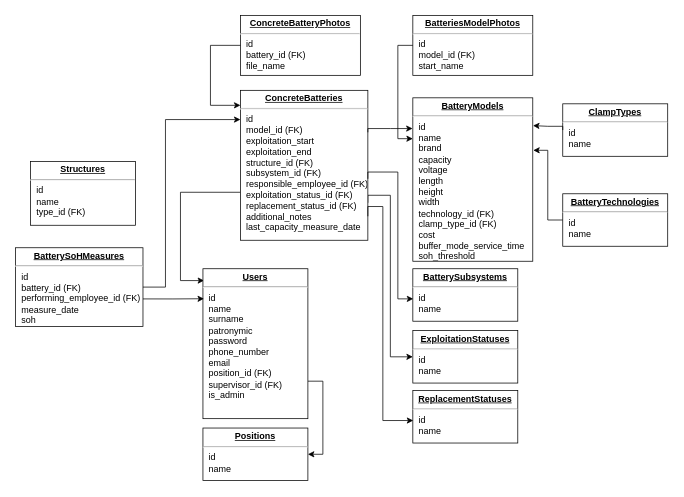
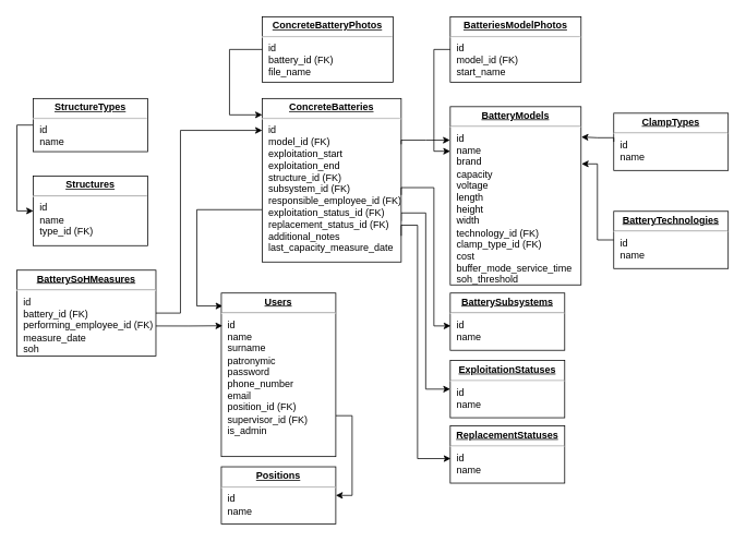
  <mxCell id="0" />
  <mxCell id="1" parent="0" />
  <mxCell id="2" value="&lt;p style=&quot;margin: 0px ; margin-top: 4px ; text-align: center ; text-decoration: underline&quot;&gt;&lt;b&gt;Structures&lt;/b&gt;&lt;/p&gt;&lt;hr&gt;&lt;p style=&quot;margin: 0px ; margin-left: 8px&quot;&gt;id&lt;br&gt;name&lt;/p&gt;&lt;p style=&quot;margin: 0px ; margin-left: 8px&quot;&gt;type_id (FK)&lt;/p&gt;&lt;p style=&quot;margin: 0px ; margin-left: 8px&quot;&gt;&lt;br&gt;&lt;/p&gt;" style="verticalAlign=top;align=left;overflow=fill;fontSize=12;fontFamily=Helvetica;html=1;rounded=0;shadow=0;comic=0;labelBackgroundColor=none;strokeWidth=1" parent="1" vertex="1"><mxGeometry x="40" y="215" width="140" height="85" as="geometry" /></mxCell>
  <mxCell id="3" value="&lt;p style=&quot;margin: 0px ; margin-top: 4px ; text-align: center ; text-decoration: underline&quot;&gt;&lt;b&gt;BatterySoHMeasures&lt;/b&gt;&lt;/p&gt;&lt;hr&gt;&lt;p style=&quot;margin: 0px ; margin-left: 8px&quot;&gt;id&lt;/p&gt;&lt;p style=&quot;margin: 0px ; margin-left: 8px&quot;&gt;battery_id (FK)&lt;br&gt;performing_employee_id (FK)&lt;/p&gt;&lt;p style=&quot;margin: 0px ; margin-left: 8px&quot;&gt;measure_date&amp;nbsp;&lt;/p&gt;&lt;p style=&quot;margin: 0px ; margin-left: 8px&quot;&gt;soh&lt;/p&gt;&lt;p style=&quot;margin: 0px ; margin-left: 8px&quot;&gt;&lt;br&gt;&lt;/p&gt;" style="verticalAlign=top;align=left;overflow=fill;fontSize=12;fontFamily=Helvetica;html=1;rounded=0;shadow=0;comic=0;labelBackgroundColor=none;strokeWidth=1;points=[[0,0,0,0,0],[0,0.25,0,0,0],[0,0.5,0,0,0],[0,0.75,0,0,0],[0,1,0,0,0],[0.25,0,0,0,0],[0.25,1,0,0,0],[0.5,0,0,0,0],[0.5,1,0,0,0],[0.75,0,0,0,0],[0.75,1,0,0,0],[1,0,0,0,0],[1,0.25,0,0,0],[1,0.5,0,0,0],[1,0.65,0,0,0],[1,1,0,0,0]];" parent="1" vertex="1"><mxGeometry x="20" y="330" width="170" height="105" as="geometry" /></mxCell>
+ <mxCell id="4" style="edgeStyle=orthogonalEdgeStyle;rounded=0;orthogonalLoop=1;jettySize=auto;html=1;exitX=0;exitY=0.5;exitDx=0;exitDy=0;entryX=0;entryY=0.5;entryDx=0;entryDy=0;" parent="1" source="5" target="2" edge="1"><mxGeometry relative="1" as="geometry" /></mxCell>
+ <mxCell id="5" value="&lt;p style=&quot;margin: 0px ; margin-top: 4px ; text-align: center ; text-decoration: underline&quot;&gt;&lt;b&gt;StructureTypes&lt;/b&gt;&lt;/p&gt;&lt;hr&gt;&lt;p style=&quot;margin: 0px ; margin-left: 8px&quot;&gt;id&lt;br&gt;name&lt;br&gt;&lt;/p&gt;" style="verticalAlign=top;align=left;overflow=fill;fontSize=12;fontFamily=Helvetica;html=1;rounded=0;shadow=0;comic=0;labelBackgroundColor=none;strokeWidth=1" parent="1" vertex="1"><mxGeometry x="40" y="120" width="140" height="65" as="geometry" /></mxCell>
  <mxCell id="6" value="&lt;p style=&quot;margin: 0px ; margin-top: 4px ; text-align: center ; text-decoration: underline&quot;&gt;&lt;b&gt;BatteryTechnologies&lt;/b&gt;&lt;/p&gt;&lt;hr&gt;&lt;p style=&quot;margin: 0px ; margin-left: 8px&quot;&gt;id&lt;br&gt;name&lt;br&gt;&lt;/p&gt;" style="verticalAlign=top;align=left;overflow=fill;fontSize=12;fontFamily=Helvetica;html=1;rounded=0;shadow=0;comic=0;labelBackgroundColor=none;strokeWidth=1" parent="1" vertex="1"><mxGeometry x="750" y="258" width="140" height="70" as="geometry" /></mxCell>
  <mxCell id="7" value="&lt;p style=&quot;margin: 0px ; margin-top: 4px ; text-align: center ; text-decoration: underline&quot;&gt;&lt;b&gt;BatteryModels&lt;/b&gt;&lt;/p&gt;&lt;hr&gt;&lt;p style=&quot;margin: 0px ; margin-left: 8px&quot;&gt;id&lt;/p&gt;&lt;p style=&quot;margin: 0px ; margin-left: 8px&quot;&gt;name&lt;/p&gt;&lt;p style=&quot;margin: 0px ; margin-left: 8px&quot;&gt;brand&lt;/p&gt;&lt;p style=&quot;margin: 0px ; margin-left: 8px&quot;&gt;capacity&lt;/p&gt;&lt;p style=&quot;margin: 0px ; margin-left: 8px&quot;&gt;voltage&lt;/p&gt;&lt;p style=&quot;margin: 0px ; margin-left: 8px&quot;&gt;length&lt;/p&gt;&lt;p style=&quot;margin: 0px ; margin-left: 8px&quot;&gt;height&lt;/p&gt;&lt;p style=&quot;margin: 0px ; margin-left: 8px&quot;&gt;width&lt;/p&gt;&lt;p style=&quot;margin: 0px ; margin-left: 8px&quot;&gt;technology_id (FK)&lt;/p&gt;&lt;p style=&quot;margin: 0px ; margin-left: 8px&quot;&gt;clamp_type_id (FK)&lt;/p&gt;&lt;p style=&quot;margin: 0px ; margin-left: 8px&quot;&gt;cost&lt;/p&gt;&lt;p style=&quot;margin: 0px ; margin-left: 8px&quot;&gt;buffer_mode_service_time&lt;/p&gt;&lt;p style=&quot;margin: 0px ; margin-left: 8px&quot;&gt;soh_threshold&lt;/p&gt;" style="verticalAlign=top;align=left;overflow=fill;fontSize=12;fontFamily=Helvetica;html=1;rounded=0;shadow=0;comic=0;labelBackgroundColor=none;strokeWidth=1" parent="1" vertex="1"><mxGeometry x="550" y="130" width="160" height="218" as="geometry" /></mxCell>
  <mxCell id="8" value="&lt;p style=&quot;margin: 0px ; margin-top: 4px ; text-align: center ; text-decoration: underline&quot;&gt;&lt;b&gt;BatteriesModelPhotos&lt;/b&gt;&lt;/p&gt;&lt;hr&gt;&lt;p style=&quot;margin: 0px ; margin-left: 8px&quot;&gt;id&lt;br&gt;model_id (FK)&lt;br&gt;start_name&lt;/p&gt;" style="verticalAlign=top;align=left;overflow=fill;fontSize=12;fontFamily=Helvetica;html=1;rounded=0;shadow=0;comic=0;labelBackgroundColor=none;strokeWidth=1" parent="1" vertex="1"><mxGeometry x="550" y="20" width="160" height="80" as="geometry" /></mxCell>
  <mxCell id="9" value="&lt;p style=&quot;margin: 0px ; margin-top: 4px ; text-align: center ; text-decoration: underline&quot;&gt;&lt;b&gt;BatterySubsystems&lt;/b&gt;&lt;/p&gt;&lt;hr&gt;&lt;p style=&quot;margin: 0px ; margin-left: 8px&quot;&gt;id&lt;/p&gt;&lt;p style=&quot;margin: 0px ; margin-left: 8px&quot;&gt;name&lt;/p&gt;" style="verticalAlign=top;align=left;overflow=fill;fontSize=12;fontFamily=Helvetica;html=1;rounded=0;shadow=0;comic=0;labelBackgroundColor=none;strokeWidth=1" parent="1" vertex="1"><mxGeometry x="550" y="358" width="140" height="70" as="geometry" /></mxCell>
  <mxCell id="10" value="&lt;p style=&quot;margin: 0px ; margin-top: 4px ; text-align: center ; text-decoration: underline&quot;&gt;&lt;b&gt;ClampTypes&lt;/b&gt;&lt;/p&gt;&lt;hr&gt;&lt;p style=&quot;margin: 0px ; margin-left: 8px&quot;&gt;id&amp;nbsp;&lt;/p&gt;&lt;p style=&quot;margin: 0px ; margin-left: 8px&quot;&gt;name&lt;/p&gt;" style="verticalAlign=top;align=left;overflow=fill;fontSize=12;fontFamily=Helvetica;html=1;rounded=0;shadow=0;comic=0;labelBackgroundColor=none;strokeWidth=1" parent="1" vertex="1"><mxGeometry x="750" y="138" width="140" height="70" as="geometry" /></mxCell>
  <mxCell id="11" style="edgeStyle=orthogonalEdgeStyle;rounded=0;orthogonalLoop=1;jettySize=auto;html=1;exitX=0;exitY=0.68;exitDx=0;exitDy=0;exitPerimeter=0;entryX=0.011;entryY=0.079;entryDx=0;entryDy=0;entryPerimeter=0;" parent="1" source="13" target="15" edge="1"><mxGeometry relative="1" as="geometry"><mxPoint x="250" y="380" as="targetPoint" /><Array as="points"><mxPoint x="240" y="256" /><mxPoint x="240" y="374" /></Array></mxGeometry></mxCell>
  <mxCell id="12" style="edgeStyle=orthogonalEdgeStyle;rounded=0;orthogonalLoop=1;jettySize=auto;html=1;exitX=1;exitY=0.75;exitDx=0;exitDy=0;exitPerimeter=0;entryX=0;entryY=0.5;entryDx=0;entryDy=0;" parent="1" source="13" target="16" edge="1"><mxGeometry relative="1" as="geometry"><Array as="points"><mxPoint x="490" y="260" /><mxPoint x="520" y="260" /><mxPoint x="520" y="476" /></Array></mxGeometry></mxCell>
  <mxCell id="13" value="&lt;p style=&quot;margin: 0px ; margin-top: 4px ; text-align: center ; text-decoration: underline&quot;&gt;&lt;b&gt;ConcreteBatteries&lt;/b&gt;&lt;/p&gt;&lt;hr&gt;&lt;p style=&quot;margin: 0px ; margin-left: 8px&quot;&gt;id&lt;/p&gt;&lt;p style=&quot;margin: 0px ; margin-left: 8px&quot;&gt;model_id (FK)&lt;/p&gt;&lt;p style=&quot;margin: 0px ; margin-left: 8px&quot;&gt;exploitation_start&lt;/p&gt;&lt;p style=&quot;margin: 0px ; margin-left: 8px&quot;&gt;exploitation_end&lt;/p&gt;&lt;p style=&quot;margin: 0px ; margin-left: 8px&quot;&gt;structure_id (FK)&lt;/p&gt;&lt;p style=&quot;margin: 0px ; margin-left: 8px&quot;&gt;subsystem_id (FK)&lt;/p&gt;&lt;p style=&quot;margin: 0px ; margin-left: 8px&quot;&gt;responsible_employee_id (FK)&lt;/p&gt;&lt;p style=&quot;margin: 0px ; margin-left: 8px&quot;&gt;exploitation_status_id (FK)&lt;/p&gt;&lt;p style=&quot;margin: 0px ; margin-left: 8px&quot;&gt;replacement_status_id (FK)&lt;/p&gt;&lt;p style=&quot;margin: 0px ; margin-left: 8px&quot;&gt;additional_notes&lt;br&gt;last_capacity_measure_date&lt;/p&gt;" style="verticalAlign=top;align=left;overflow=fill;fontSize=12;fontFamily=Helvetica;html=1;rounded=0;shadow=0;comic=0;labelBackgroundColor=none;strokeWidth=1;points=[[0,0.21,0,0,0],[0,0.54,0,0,0],[0,0.68,0,0,0],[0,0.84,0,0,0],[0,1,0,0,0],[0.25,1,0,0,0],[0.5,1,0,0,0],[0.75,1,0,0,0],[1,0,0,0,0],[1,0.19,0,0,0],[1,0.28,0,0,0],[1,0.51,0,0,0],[1,0.59,0,0,0],[1,0.75,0,0,0],[1,0.84,0,0,0],[1,1,0,0,0]];" parent="1" vertex="1"><mxGeometry x="320" y="120" width="170" height="200" as="geometry" /></mxCell>
  <mxCell id="14" style="edgeStyle=orthogonalEdgeStyle;rounded=0;orthogonalLoop=1;jettySize=auto;html=1;exitX=1;exitY=0.75;exitDx=0;exitDy=0;entryX=1;entryY=0.5;entryDx=0;entryDy=0;" parent="1" source="15" target="19" edge="1"><mxGeometry relative="1" as="geometry"><mxPoint x="500" y="382.5" as="targetPoint" /></mxGeometry></mxCell>
  <mxCell id="15" value="&lt;p style=&quot;margin: 0px ; margin-top: 4px ; text-align: center ; text-decoration: underline&quot;&gt;&lt;b&gt;Users&lt;/b&gt;&lt;/p&gt;&lt;hr&gt;&lt;p style=&quot;margin: 0px ; margin-left: 8px&quot;&gt;id&lt;br&gt;name&amp;nbsp;&lt;/p&gt;&lt;p style=&quot;margin: 0px ; margin-left: 8px&quot;&gt;surname&lt;/p&gt;&lt;p style=&quot;margin: 0px ; margin-left: 8px&quot;&gt;patronymic&lt;/p&gt;&lt;p style=&quot;margin: 0px ; margin-left: 8px&quot;&gt;&lt;span style=&quot;background-color: initial;&quot;&gt;password&lt;/span&gt;&lt;br&gt;&lt;/p&gt;&lt;p style=&quot;margin: 0px ; margin-left: 8px&quot;&gt;phone_number&lt;/p&gt;&lt;p style=&quot;margin: 0px ; margin-left: 8px&quot;&gt;email&lt;/p&gt;&lt;p style=&quot;margin: 0px ; margin-left: 8px&quot;&gt;position_id (FK)&lt;/p&gt;&lt;p style=&quot;margin: 0px ; margin-left: 8px&quot;&gt;supervisor_id (FK)&lt;/p&gt;&lt;p style=&quot;margin: 0px ; margin-left: 8px&quot;&gt;is_admin&lt;/p&gt;" style="verticalAlign=top;align=left;overflow=fill;fontSize=12;fontFamily=Helvetica;html=1;rounded=0;shadow=0;comic=0;labelBackgroundColor=none;strokeWidth=1" parent="1" vertex="1"><mxGeometry x="270" y="358" width="140" height="200" as="geometry" /></mxCell>
  <mxCell id="16" value="&lt;p style=&quot;margin: 0px ; margin-top: 4px ; text-align: center ; text-decoration: underline&quot;&gt;&lt;b&gt;ExploitationStatuses&lt;/b&gt;&lt;/p&gt;&lt;hr&gt;&lt;p style=&quot;margin: 0px ; margin-left: 8px&quot;&gt;id&lt;/p&gt;&lt;p style=&quot;margin: 0px ; margin-left: 8px&quot;&gt;name&lt;/p&gt;" style="verticalAlign=top;align=left;overflow=fill;fontSize=12;fontFamily=Helvetica;html=1;rounded=0;shadow=0;comic=0;labelBackgroundColor=none;strokeWidth=1" parent="1" vertex="1"><mxGeometry x="550" y="440.5" width="140" height="70" as="geometry" /></mxCell>
  <mxCell id="17" value="&lt;p style=&quot;margin: 0px ; margin-top: 4px ; text-align: center ; text-decoration: underline&quot;&gt;&lt;b&gt;ConcreteBatteryPhotos&lt;/b&gt;&lt;/p&gt;&lt;hr&gt;&lt;p style=&quot;margin: 0px ; margin-left: 8px&quot;&gt;id&lt;/p&gt;&lt;p style=&quot;margin: 0px ; margin-left: 8px&quot;&gt;battery_id (FK)&lt;/p&gt;&lt;p style=&quot;margin: 0px ; margin-left: 8px&quot;&gt;file_name&lt;/p&gt;" style="verticalAlign=top;align=left;overflow=fill;fontSize=12;fontFamily=Helvetica;html=1;rounded=0;shadow=0;comic=0;labelBackgroundColor=none;strokeWidth=1" parent="1" vertex="1"><mxGeometry x="320" y="20" width="160" height="80" as="geometry" /></mxCell>
  <mxCell id="18" value="&lt;p style=&quot;margin: 0px ; margin-top: 4px ; text-align: center ; text-decoration: underline&quot;&gt;&lt;b&gt;ReplacementStatuses&lt;/b&gt;&lt;/p&gt;&lt;hr&gt;&lt;p style=&quot;margin: 0px ; margin-left: 8px&quot;&gt;id&lt;/p&gt;&lt;p style=&quot;margin: 0px ; margin-left: 8px&quot;&gt;name&lt;/p&gt;" style="verticalAlign=top;align=left;overflow=fill;fontSize=12;fontFamily=Helvetica;html=1;rounded=0;shadow=0;comic=0;labelBackgroundColor=none;strokeWidth=1" parent="1" vertex="1"><mxGeometry x="550" y="520.5" width="140" height="70" as="geometry" /></mxCell>
  <mxCell id="19" value="&lt;p style=&quot;margin: 0px ; margin-top: 4px ; text-align: center ; text-decoration: underline&quot;&gt;&lt;b&gt;Positions&lt;/b&gt;&lt;/p&gt;&lt;hr&gt;&lt;p style=&quot;margin: 0px ; margin-left: 8px&quot;&gt;id&lt;/p&gt;&lt;p style=&quot;margin: 0px ; margin-left: 8px&quot;&gt;name&lt;/p&gt;" style="verticalAlign=top;align=left;overflow=fill;fontSize=12;fontFamily=Helvetica;html=1;rounded=0;shadow=0;comic=0;labelBackgroundColor=none;strokeWidth=1" parent="1" vertex="1"><mxGeometry x="270" y="570.5" width="140" height="70" as="geometry" /></mxCell>
  <mxCell id="20" style="edgeStyle=orthogonalEdgeStyle;rounded=0;orthogonalLoop=1;jettySize=auto;html=1;exitX=0;exitY=0.5;exitDx=0;exitDy=0;entryX=0;entryY=0.25;entryDx=0;entryDy=0;" parent="1" source="8" target="7" edge="1"><mxGeometry relative="1" as="geometry" /></mxCell>
  <mxCell id="21" style="edgeStyle=orthogonalEdgeStyle;rounded=0;orthogonalLoop=1;jettySize=auto;html=1;exitX=0;exitY=0.5;exitDx=0;exitDy=0;" parent="1" source="17" edge="1"><mxGeometry relative="1" as="geometry"><mxPoint x="300" y="57.39" as="sourcePoint" /><mxPoint x="320" y="140" as="targetPoint" /><Array as="points"><mxPoint x="280" y="60" /><mxPoint x="280" y="140" /><mxPoint x="320" y="140" /></Array></mxGeometry></mxCell>
  <mxCell id="22" style="edgeStyle=orthogonalEdgeStyle;rounded=0;orthogonalLoop=1;jettySize=auto;html=1;exitX=0;exitY=0.5;exitDx=0;exitDy=0;entryX=1.002;entryY=0.17;entryDx=0;entryDy=0;entryPerimeter=0;" parent="1" source="10" target="7" edge="1"><mxGeometry relative="1" as="geometry"><Array as="points"><mxPoint x="750" y="168" /><mxPoint x="730" y="168" /></Array></mxGeometry></mxCell>
  <mxCell id="23" style="edgeStyle=orthogonalEdgeStyle;rounded=0;orthogonalLoop=1;jettySize=auto;html=1;exitX=0;exitY=0.5;exitDx=0;exitDy=0;entryX=1.004;entryY=0.321;entryDx=0;entryDy=0;entryPerimeter=0;" parent="1" source="6" target="7" edge="1"><mxGeometry relative="1" as="geometry" /></mxCell>
  <mxCell id="24" style="edgeStyle=orthogonalEdgeStyle;rounded=0;orthogonalLoop=1;jettySize=auto;html=1;exitX=1;exitY=0.5;exitDx=0;exitDy=0;" parent="1" source="3" target="13" edge="1"><mxGeometry relative="1" as="geometry"><mxPoint x="290" y="159" as="targetPoint" /><Array as="points"><mxPoint x="220" y="382" /><mxPoint x="220" y="159" /></Array></mxGeometry></mxCell>
  <mxCell id="25" style="edgeStyle=orthogonalEdgeStyle;rounded=0;orthogonalLoop=1;jettySize=auto;html=1;exitX=1;exitY=0.65;exitDx=0;exitDy=0;exitPerimeter=0;entryX=0.01;entryY=0.2;entryDx=0;entryDy=0;entryPerimeter=0;" parent="1" source="3" target="15" edge="1"><mxGeometry relative="1" as="geometry" /></mxCell>
  <mxCell id="26" style="edgeStyle=orthogonalEdgeStyle;rounded=0;orthogonalLoop=1;jettySize=auto;html=1;exitX=1;exitY=0.28;exitDx=0;exitDy=0;exitPerimeter=0;entryX=-0.002;entryY=0.188;entryDx=0;entryDy=0;entryPerimeter=0;" parent="1" source="13" target="7" edge="1"><mxGeometry relative="1" as="geometry"><Array as="points"><mxPoint x="490" y="171" /><mxPoint x="520" y="171" /></Array></mxGeometry></mxCell>
  <mxCell id="27" style="edgeStyle=orthogonalEdgeStyle;rounded=0;orthogonalLoop=1;jettySize=auto;html=1;exitX=1;exitY=0.59;exitDx=0;exitDy=0;exitPerimeter=0;entryX=0.004;entryY=0.574;entryDx=0;entryDy=0;entryPerimeter=0;" parent="1" source="13" target="9" edge="1"><mxGeometry relative="1" as="geometry"><Array as="points"><mxPoint x="530" y="229" /><mxPoint x="530" y="398" /></Array></mxGeometry></mxCell>
  <mxCell id="28" style="edgeStyle=orthogonalEdgeStyle;rounded=0;orthogonalLoop=1;jettySize=auto;html=1;exitX=1;exitY=0.84;exitDx=0;exitDy=0;exitPerimeter=0;entryX=0.004;entryY=0.571;entryDx=0;entryDy=0;entryPerimeter=0;" parent="1" source="13" target="18" edge="1"><mxGeometry relative="1" as="geometry"><Array as="points"><mxPoint x="510" y="275" /><mxPoint x="510" y="561" /></Array></mxGeometry></mxCell>
